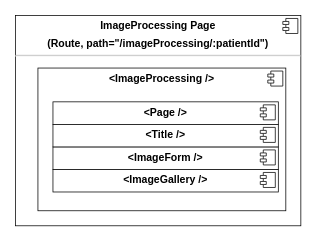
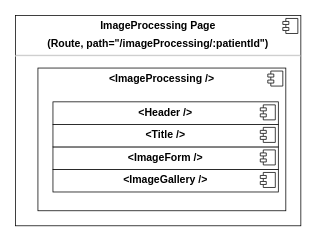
  <mxCell id="0" />
  <mxCell id="1" parent="0" />
  <mxCell id="2" value="&lt;p style=&quot;margin: 6px 0px 0px ; text-align: center ; font-size: 14px&quot;&gt;&lt;b style=&quot;font-size: 14px&quot;&gt;ImageProcessing Page&lt;/b&gt;&lt;/p&gt;&lt;p style=&quot;margin: 6px 0px 0px ; text-align: center ; font-size: 14px&quot;&gt;&lt;b style=&quot;font-size: 14px&quot;&gt;(Route, path=&quot;/imageProcessing/:patientId&quot;)&lt;/b&gt;&lt;/p&gt;&lt;hr style=&quot;font-size: 14px&quot;&gt;&lt;p style=&quot;margin: 0px 0px 0px 8px ; font-size: 14px&quot;&gt;&lt;br style=&quot;font-size: 14px&quot;&gt;&lt;/p&gt;" style="align=left;overflow=fill;html=1;dropTarget=0;fontSize=14;spacing=2;" vertex="1" parent="1"><mxGeometry x="20" y="20" width="380" height="280" as="geometry" /></mxCell>
  <mxCell id="3" value="" style="shape=component;jettyWidth=8;jettyHeight=4;fontSize=14;spacing=2;" vertex="1" parent="2"><mxGeometry x="1" width="20" height="20" relative="1" as="geometry"><mxPoint x="-24" y="4" as="offset" /></mxGeometry></mxCell>
  <mxCell id="4" value="&lt;p style=&quot;margin: 6px 0px 0px ; text-align: center ; font-size: 14px&quot;&gt;&lt;b style=&quot;font-size: 14px&quot;&gt;&amp;lt;ImageProcessing /&amp;gt;&lt;/b&gt;&lt;/p&gt;" style="align=left;overflow=fill;html=1;dropTarget=0;fontSize=14;spacing=2;" vertex="1" parent="1"><mxGeometry x="50" y="90" width="330" height="190" as="geometry" /></mxCell>
  <mxCell id="5" value="" style="shape=component;jettyWidth=8;jettyHeight=4;fontSize=14;spacing=2;" vertex="1" parent="4"><mxGeometry x="1" width="20" height="20" relative="1" as="geometry"><mxPoint x="-24" y="4" as="offset" /></mxGeometry></mxCell>
- <mxCell id="6" value="&lt;p style=&quot;margin: 6px 0px 0px; text-align: center; font-size: 14px;&quot;&gt;&lt;b style=&quot;font-size: 14px;&quot;&gt;&amp;lt;Page /&amp;gt;&lt;/b&gt;&lt;/p&gt;" style="align=left;overflow=fill;html=1;dropTarget=0;fontSize=14;spacing=2;" vertex="1" parent="1"><mxGeometry x="70" y="135" width="300" height="30" as="geometry" /></mxCell>
+ <mxCell id="6" value="&lt;p style=&quot;margin: 6px 0px 0px; text-align: center; font-size: 14px;&quot;&gt;&lt;b style=&quot;font-size: 14px;&quot;&gt;&amp;lt;Header /&amp;gt;&lt;/b&gt;&lt;/p&gt;" style="align=left;overflow=fill;html=1;dropTarget=0;fontSize=14;spacing=2;" vertex="1" parent="1"><mxGeometry x="70" y="135" width="300" height="30" as="geometry" /></mxCell>
  <mxCell id="7" value="" style="shape=component;jettyWidth=8;jettyHeight=4;fontSize=14;spacing=2;" vertex="1" parent="6"><mxGeometry x="1" width="20" height="20" relative="1" as="geometry"><mxPoint x="-24" y="4" as="offset" /></mxGeometry></mxCell>
  <mxCell id="8" value="&lt;p style=&quot;margin: 6px 0px 0px ; text-align: center ; font-size: 14px&quot;&gt;&lt;b style=&quot;font-size: 14px&quot;&gt;&amp;lt;ImageForm /&amp;gt;&lt;/b&gt;&lt;br style=&quot;font-size: 14px&quot;&gt;&lt;/p&gt;" style="align=left;overflow=fill;html=1;dropTarget=0;fontSize=14;spacing=2;" vertex="1" parent="1"><mxGeometry x="70" y="195" width="300" height="30" as="geometry" /></mxCell>
  <mxCell id="9" value="" style="shape=component;jettyWidth=8;jettyHeight=4;fontSize=14;spacing=2;" vertex="1" parent="8"><mxGeometry x="1" width="20" height="20" relative="1" as="geometry"><mxPoint x="-24" y="4" as="offset" /></mxGeometry></mxCell>
  <mxCell id="10" value="&lt;p style=&quot;margin: 6px 0px 0px; text-align: center; font-size: 14px;&quot;&gt;&lt;b style=&quot;font-size: 14px;&quot;&gt;&amp;lt;Title /&amp;gt;&lt;/b&gt;&lt;/p&gt;" style="align=left;overflow=fill;html=1;dropTarget=0;fontSize=14;spacing=2;" vertex="1" parent="1"><mxGeometry x="70" y="165" width="300" height="30" as="geometry" /></mxCell>
  <mxCell id="11" value="" style="shape=component;jettyWidth=8;jettyHeight=4;fontSize=14;spacing=2;" vertex="1" parent="10"><mxGeometry x="1" width="20" height="20" relative="1" as="geometry"><mxPoint x="-24" y="4" as="offset" /></mxGeometry></mxCell>
  <mxCell id="12" value="&lt;p style=&quot;margin: 6px 0px 0px ; text-align: center ; font-size: 14px&quot;&gt;&lt;b style=&quot;font-size: 14px&quot;&gt;&amp;lt;ImageGallery /&amp;gt;&lt;/b&gt;&lt;br style=&quot;font-size: 14px&quot;&gt;&lt;/p&gt;" style="align=left;overflow=fill;html=1;dropTarget=0;fontSize=14;spacing=2;" vertex="1" parent="1"><mxGeometry x="70" y="225" width="300" height="30" as="geometry" /></mxCell>
  <mxCell id="13" value="" style="shape=component;jettyWidth=8;jettyHeight=4;fontSize=14;spacing=2;" vertex="1" parent="12"><mxGeometry x="1" width="20" height="20" relative="1" as="geometry"><mxPoint x="-24" y="4" as="offset" /></mxGeometry></mxCell>
